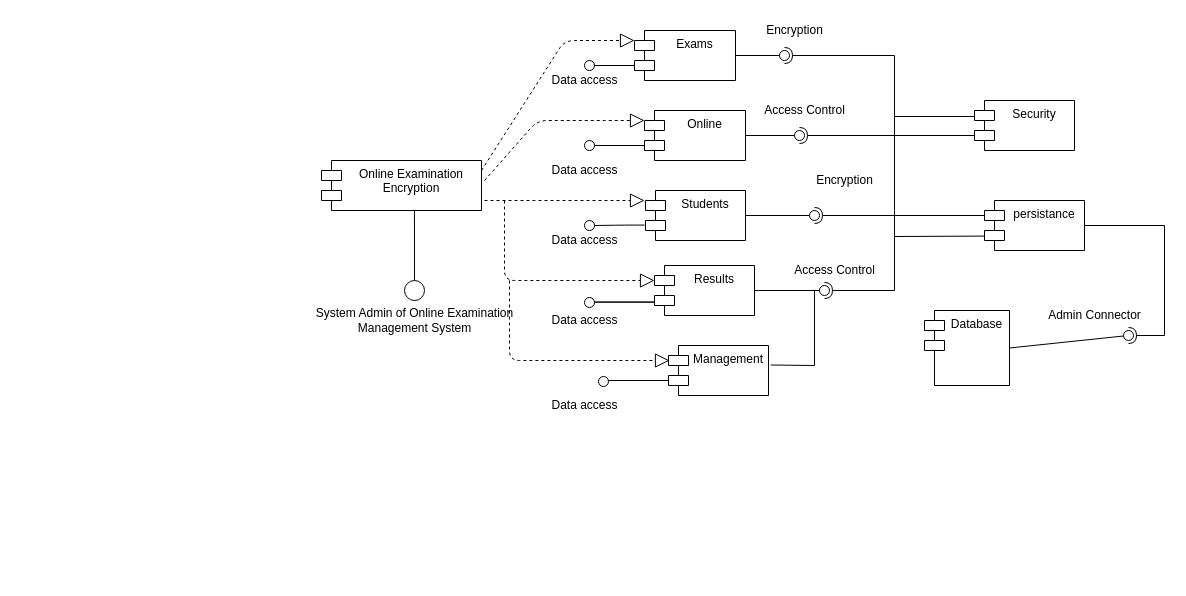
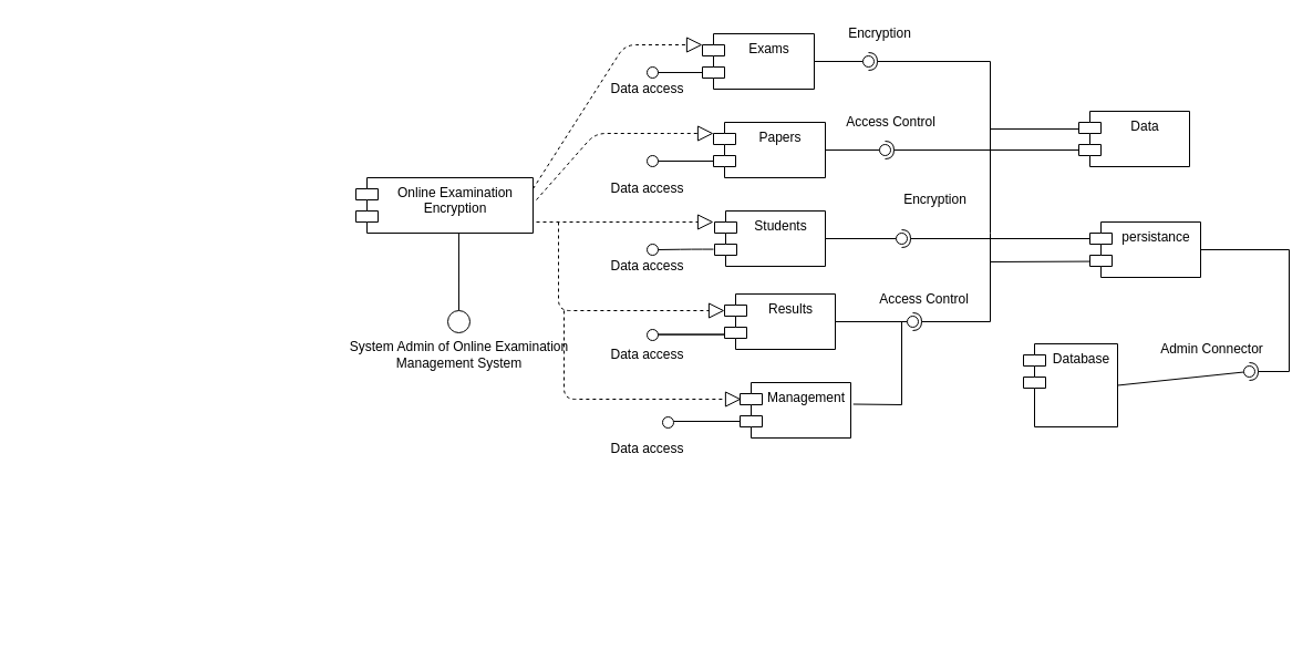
  <mxCell id="0" />
  <mxCell id="1" parent="0" />
  <mxCell id="2" style="edgeStyle=elbowEdgeStyle;rounded=0;html=1;dashed=1;labelBackgroundColor=none;startFill=0;endArrow=open;endFill=0;endSize=10;fontFamily=Verdana;fontSize=10;elbow=vertical;" parent="1" edge="1"><mxGeometry relative="1" as="geometry"><mxPoint x="539.5" y="513.667" as="targetPoint" /></mxGeometry></mxCell>
  <mxCell id="3" style="edgeStyle=none;rounded=0;html=1;dashed=1;labelBackgroundColor=none;startFill=0;endArrow=open;endFill=0;endSize=10;fontFamily=Verdana;fontSize=10;entryX=-0.003;entryY=0.411;entryPerimeter=0;" parent="1" edge="1"><mxGeometry relative="1" as="geometry"><mxPoint x="293.164" y="573.27" as="targetPoint" /></mxGeometry></mxCell>
  <mxCell id="4" style="edgeStyle=none;rounded=0;html=1;dashed=1;labelBackgroundColor=none;startFill=0;endArrow=open;endFill=0;endSize=10;fontFamily=Verdana;fontSize=10;entryX=1.013;entryY=0.444;entryPerimeter=0;" parent="1" edge="1"><mxGeometry relative="1" as="geometry"><mxPoint x="158.688" y="514.5" as="sourcePoint" /></mxGeometry></mxCell>
  <mxCell id="5" style="rounded=0;html=1;dashed=1;labelBackgroundColor=none;startFill=0;endArrow=open;endFill=0;endSize=10;fontFamily=Verdana;fontSize=10;entryX=0.592;entryY=0.2;entryPerimeter=0;edgeStyle=elbowEdgeStyle;" parent="1" edge="1"><mxGeometry relative="1" as="geometry"><mxPoint x="20.667" y="164.5" as="sourcePoint" /></mxGeometry></mxCell>
  <mxCell id="6" style="rounded=0;html=1;entryX=0.452;entryY=0.1;entryPerimeter=0;dashed=1;labelBackgroundColor=none;startFill=0;endArrow=open;endFill=0;endSize=10;fontFamily=Verdana;fontSize=10;" parent="1" edge="1"><mxGeometry relative="1" as="geometry"><mxPoint x="75.829" y="344.5" as="sourcePoint" /></mxGeometry></mxCell>
  <mxCell id="7" style="edgeStyle=none;rounded=0;html=1;entryX=0.69;entryY=0.102;entryPerimeter=0;dashed=1;labelBackgroundColor=none;startFill=0;endArrow=open;endFill=0;endSize=10;fontFamily=Verdana;fontSize=10;" parent="1" edge="1"><mxGeometry relative="1" as="geometry"><mxPoint x="305.275" y="348.5" as="sourcePoint" /></mxGeometry></mxCell>
  <mxCell id="8" style="edgeStyle=none;rounded=0;html=1;dashed=1;labelBackgroundColor=none;startFill=0;endArrow=open;endFill=0;endSize=10;fontFamily=Verdana;fontSize=10;exitX=1.002;exitY=0.668;exitPerimeter=0;" parent="1" edge="1"><mxGeometry relative="1" as="geometry"><mxPoint x="460.06" y="305.34" as="sourcePoint" /></mxGeometry></mxCell>
  <mxCell id="9" style="edgeStyle=orthogonalEdgeStyle;rounded=0;html=1;dashed=1;labelBackgroundColor=none;startFill=0;endArrow=open;endFill=0;endSize=10;fontFamily=Verdana;fontSize=10;" parent="1" edge="1"><mxGeometry relative="1" as="geometry"><Array as="points"><mxPoint x="159.5" y="279.5" /><mxPoint x="159.5" y="384.5" /></Array><mxPoint x="135.5" y="279.667" as="sourcePoint" /></mxGeometry></mxCell>
  <mxCell id="10" value="Online Examination&#10;Encryption&#10; " style="shape=module;align=left;spacingLeft=20;align=center;verticalAlign=top;" vertex="1" parent="1"><mxGeometry x="321" y="160" width="160" height="50" as="geometry" /></mxCell>
  <mxCell id="11" value="" style="endArrow=none;html=1;exitX=0.581;exitY=1;exitDx=0;exitDy=0;exitPerimeter=0;" edge="1" parent="1" source="10"><mxGeometry width="50" height="50" relative="1" as="geometry"><mxPoint x="414" y="240" as="sourcePoint" /><mxPoint x="414" y="280" as="targetPoint" /></mxGeometry></mxCell>
  <mxCell id="12" value="" style="ellipse;whiteSpace=wrap;html=1;aspect=fixed;" vertex="1" parent="1"><mxGeometry x="404" y="280" width="20" height="20" as="geometry" /></mxCell>
  <mxCell id="13" value="" style="endArrow=block;dashed=1;endFill=0;endSize=12;html=1;" edge="1" parent="1"><mxGeometry width="160" relative="1" as="geometry"><mxPoint x="481" y="170" as="sourcePoint" /><mxPoint x="634" y="40" as="targetPoint" /><Array as="points"><mxPoint x="564" y="40" /></Array></mxGeometry></mxCell>
  <mxCell id="14" value="Exams" style="shape=module;align=left;spacingLeft=20;align=center;verticalAlign=top;" vertex="1" parent="1"><mxGeometry x="634" y="30" width="101" height="50" as="geometry" /></mxCell>
  <mxCell id="15" value="" style="ellipse;whiteSpace=wrap;html=1;aspect=fixed;" vertex="1" parent="1"><mxGeometry x="584" y="60" width="10" height="10" as="geometry" /></mxCell>
  <mxCell id="16" value="" style="endArrow=none;html=1;entryX=0;entryY=0;entryDx=0;entryDy=35;entryPerimeter=0;exitX=1;exitY=0.5;exitDx=0;exitDy=0;" edge="1" parent="1" source="15" target="14"><mxGeometry width="50" height="50" relative="1" as="geometry"><mxPoint x="568.58" y="70" as="sourcePoint" /><mxPoint x="568.58" y="130" as="targetPoint" /><Array as="points" /></mxGeometry></mxCell>
  <mxCell id="17" value="Data access" style="text;html=1;align=center;verticalAlign=middle;resizable=0;points=[];autosize=1;" vertex="1" parent="1"><mxGeometry x="544" y="70" width="80" height="20" as="geometry" /></mxCell>
  <mxCell id="18" value="" style="endArrow=block;dashed=1;endFill=0;endSize=12;html=1;" edge="1" parent="1"><mxGeometry width="160" relative="1" as="geometry"><mxPoint x="484" y="180" as="sourcePoint" /><mxPoint x="644" y="120" as="targetPoint" /><Array as="points"><mxPoint x="537" y="120" /><mxPoint x="594" y="120" /></Array></mxGeometry></mxCell>
- <mxCell id="19" value="Online" style="shape=module;align=left;spacingLeft=20;align=center;verticalAlign=top;" vertex="1" parent="1"><mxGeometry x="644" y="110" width="101" height="50" as="geometry" /></mxCell>
+ <mxCell id="19" value="Papers" style="shape=module;align=left;spacingLeft=20;align=center;verticalAlign=top;" vertex="1" parent="1"><mxGeometry x="644" y="110" width="101" height="50" as="geometry" /></mxCell>
  <mxCell id="20" value="" style="ellipse;whiteSpace=wrap;html=1;aspect=fixed;" vertex="1" parent="1"><mxGeometry x="584" y="140" width="10" height="10" as="geometry" /></mxCell>
  <mxCell id="21" value="" style="endArrow=none;html=1;entryX=0;entryY=0;entryDx=0;entryDy=35;entryPerimeter=0;exitX=1;exitY=0.5;exitDx=0;exitDy=0;" edge="1" parent="1"><mxGeometry width="50" height="50" relative="1" as="geometry"><mxPoint x="594" y="65" as="sourcePoint" /><mxPoint x="634" y="65" as="targetPoint" /><Array as="points"><mxPoint x="614" y="65" /></Array></mxGeometry></mxCell>
  <mxCell id="22" value="" style="endArrow=none;html=1;entryX=0;entryY=0;entryDx=0;entryDy=35;entryPerimeter=0;exitX=1;exitY=0.5;exitDx=0;exitDy=0;" edge="1" parent="1" source="20" target="19"><mxGeometry width="50" height="50" relative="1" as="geometry"><mxPoint x="594" y="150" as="sourcePoint" /><mxPoint x="624" y="120" as="targetPoint" /></mxGeometry></mxCell>
  <mxCell id="23" value="Data access" style="text;html=1;align=center;verticalAlign=middle;resizable=0;points=[];autosize=1;" vertex="1" parent="1"><mxGeometry x="544" y="160" width="80" height="20" as="geometry" /></mxCell>
  <mxCell id="24" value="" style="endArrow=block;dashed=1;endFill=0;endSize=12;html=1;" edge="1" parent="1"><mxGeometry width="160" relative="1" as="geometry"><mxPoint x="484" y="200" as="sourcePoint" /><mxPoint x="644" y="200" as="targetPoint" /><Array as="points"><mxPoint x="544" y="200" /></Array></mxGeometry></mxCell>
  <mxCell id="25" value="Students" style="shape=module;align=left;spacingLeft=20;align=center;verticalAlign=top;" vertex="1" parent="1"><mxGeometry x="645" y="190" width="100" height="50" as="geometry" /></mxCell>
  <mxCell id="26" value="" style="ellipse;whiteSpace=wrap;html=1;aspect=fixed;" vertex="1" parent="1"><mxGeometry x="584" y="220" width="10" height="10" as="geometry" /></mxCell>
  <mxCell id="27" value="" style="endArrow=none;html=1;exitX=1;exitY=0.5;exitDx=0;exitDy=0;" edge="1" parent="1" source="26"><mxGeometry width="50" height="50" relative="1" as="geometry"><mxPoint x="604" y="224.58" as="sourcePoint" /><mxPoint x="644" y="224.58" as="targetPoint" /><Array as="points"><mxPoint x="624" y="224.58" /><mxPoint x="644" y="224.58" /></Array></mxGeometry></mxCell>
  <mxCell id="28" value="Data access" style="text;html=1;align=center;verticalAlign=middle;resizable=0;points=[];autosize=1;" vertex="1" parent="1"><mxGeometry x="544" y="230" width="80" height="20" as="geometry" /></mxCell>
  <mxCell id="29" value="" style="endArrow=block;dashed=1;endFill=0;endSize=12;html=1;" edge="1" parent="1"><mxGeometry width="160" relative="1" as="geometry"><mxPoint x="504" y="200" as="sourcePoint" /><mxPoint x="654" y="280" as="targetPoint" /><Array as="points"><mxPoint x="504" y="280" /></Array></mxGeometry></mxCell>
  <mxCell id="30" value="Results" style="shape=module;align=left;spacingLeft=20;align=center;verticalAlign=top;" vertex="1" parent="1"><mxGeometry x="654" y="265" width="100" height="50" as="geometry" /></mxCell>
  <mxCell id="31" value="" style="ellipse;whiteSpace=wrap;html=1;aspect=fixed;" vertex="1" parent="1"><mxGeometry x="584" y="297" width="10" height="10" as="geometry" /></mxCell>
  <mxCell id="32" value="" style="endArrow=none;html=1;" edge="1" parent="1"><mxGeometry width="50" height="50" relative="1" as="geometry"><mxPoint x="594" y="301.58" as="sourcePoint" /><mxPoint x="654" y="301.58" as="targetPoint" /></mxGeometry></mxCell>
  <mxCell id="33" value="Data access" style="text;html=1;align=center;verticalAlign=middle;resizable=0;points=[];autosize=1;" vertex="1" parent="1"><mxGeometry x="544" y="310" width="80" height="20" as="geometry" /></mxCell>
  <mxCell id="34" value="" style="endArrow=block;dashed=1;endFill=0;endSize=12;html=1;" edge="1" parent="1"><mxGeometry width="160" relative="1" as="geometry"><mxPoint x="509" y="280" as="sourcePoint" /><mxPoint x="669" y="360" as="targetPoint" /><Array as="points"><mxPoint x="509" y="360" /></Array></mxGeometry></mxCell>
  <mxCell id="35" value="Management" style="shape=module;align=left;spacingLeft=20;align=center;verticalAlign=top;" vertex="1" parent="1"><mxGeometry x="668" y="345" width="100" height="50" as="geometry" /></mxCell>
  <mxCell id="36" value="" style="endArrow=none;html=1;" edge="1" parent="1"><mxGeometry width="50" height="50" relative="1" as="geometry"><mxPoint x="594" y="301.58" as="sourcePoint" /><mxPoint x="654" y="301.58" as="targetPoint" /></mxGeometry></mxCell>
  <mxCell id="37" value="" style="endArrow=none;html=1;" edge="1" parent="1"><mxGeometry width="50" height="50" relative="1" as="geometry"><mxPoint x="608" y="380" as="sourcePoint" /><mxPoint x="668" y="380" as="targetPoint" /></mxGeometry></mxCell>
  <mxCell id="38" value="" style="ellipse;whiteSpace=wrap;html=1;aspect=fixed;" vertex="1" parent="1"><mxGeometry x="598" y="376" width="10" height="10" as="geometry" /></mxCell>
  <mxCell id="39" value="Data access" style="text;html=1;align=center;verticalAlign=middle;resizable=0;points=[];autosize=1;" vertex="1" parent="1"><mxGeometry x="544" y="395" width="80" height="20" as="geometry" /></mxCell>
  <mxCell id="40" value="&lt;div&gt;System Admin of Online Examination &lt;br&gt;&lt;/div&gt;&lt;div&gt;Management System&lt;br&gt;&lt;/div&gt;" style="text;html=1;align=center;verticalAlign=middle;resizable=0;points=[];autosize=1;" vertex="1" parent="1"><mxGeometry x="309" y="305" width="210" height="30" as="geometry" /></mxCell>
  <mxCell id="41" value="" style="rounded=0;orthogonalLoop=1;jettySize=auto;html=1;endArrow=none;endFill=0;" edge="1" target="43" parent="1" source="14"><mxGeometry relative="1" as="geometry"><mxPoint x="764" y="55" as="sourcePoint" /></mxGeometry></mxCell>
  <mxCell id="42" value="" style="rounded=0;orthogonalLoop=1;jettySize=auto;html=1;endArrow=halfCircle;endFill=0;entryX=0.5;entryY=0.5;entryDx=0;entryDy=0;endSize=6;strokeWidth=1;" edge="1" target="43" parent="1"><mxGeometry relative="1" as="geometry"><mxPoint x="894" y="210" as="sourcePoint" /><Array as="points"><mxPoint x="894" y="55" /></Array></mxGeometry></mxCell>
  <mxCell id="43" value="" style="ellipse;whiteSpace=wrap;html=1;fontFamily=Helvetica;fontSize=12;fontColor=#000000;align=center;strokeColor=#000000;fillColor=#ffffff;points=[];aspect=fixed;resizable=0;" vertex="1" parent="1"><mxGeometry x="779" y="50" width="10" height="10" as="geometry" /></mxCell>
  <mxCell id="44" value="" style="rounded=0;orthogonalLoop=1;jettySize=auto;html=1;endArrow=none;endFill=0;" edge="1" target="46" parent="1" source="19"><mxGeometry relative="1" as="geometry"><mxPoint x="779" y="125" as="sourcePoint" /></mxGeometry></mxCell>
  <mxCell id="45" value="" style="rounded=0;orthogonalLoop=1;jettySize=auto;html=1;endArrow=halfCircle;endFill=0;entryX=0.5;entryY=0.5;entryDx=0;entryDy=0;endSize=6;strokeWidth=1;" edge="1" target="46" parent="1"><mxGeometry relative="1" as="geometry"><mxPoint x="974" y="135" as="sourcePoint" /></mxGeometry></mxCell>
  <mxCell id="46" value="" style="ellipse;whiteSpace=wrap;html=1;fontFamily=Helvetica;fontSize=12;fontColor=#000000;align=center;strokeColor=#000000;fillColor=#ffffff;points=[];aspect=fixed;resizable=0;" vertex="1" parent="1"><mxGeometry x="794" y="130" width="10" height="10" as="geometry" /></mxCell>
  <mxCell id="47" value="Encryption" style="text;html=1;align=center;verticalAlign=middle;resizable=0;points=[];autosize=1;" vertex="1" parent="1"><mxGeometry x="759" y="20" width="70" height="20" as="geometry" /></mxCell>
  <mxCell id="48" value="Access Control" style="text;html=1;align=center;verticalAlign=middle;resizable=0;points=[];autosize=1;" vertex="1" parent="1"><mxGeometry x="754" y="100" width="100" height="20" as="geometry" /></mxCell>
  <mxCell id="49" value="" style="rounded=0;orthogonalLoop=1;jettySize=auto;html=1;endArrow=none;endFill=0;exitX=1;exitY=0.5;exitDx=0;exitDy=0;" edge="1" target="51" parent="1" source="25"><mxGeometry relative="1" as="geometry"><mxPoint x="794" y="215" as="sourcePoint" /></mxGeometry></mxCell>
  <mxCell id="50" value="" style="rounded=0;orthogonalLoop=1;jettySize=auto;html=1;endArrow=halfCircle;endFill=0;entryX=0.5;entryY=0.5;entryDx=0;entryDy=0;endSize=6;strokeWidth=1;exitX=0;exitY=0;exitDx=0;exitDy=15;exitPerimeter=0;" edge="1" target="51" parent="1" source="60"><mxGeometry relative="1" as="geometry"><mxPoint x="974" y="215" as="sourcePoint" /></mxGeometry></mxCell>
  <mxCell id="51" value="" style="ellipse;whiteSpace=wrap;html=1;fontFamily=Helvetica;fontSize=12;fontColor=#000000;align=center;strokeColor=#000000;fillColor=#ffffff;points=[];aspect=fixed;resizable=0;" vertex="1" parent="1"><mxGeometry x="809" y="210" width="10" height="10" as="geometry" /></mxCell>
  <mxCell id="52" value="" style="rounded=0;orthogonalLoop=1;jettySize=auto;html=1;endArrow=none;endFill=0;" edge="1" target="54" parent="1" source="30"><mxGeometry relative="1" as="geometry"><mxPoint x="804" y="290" as="sourcePoint" /></mxGeometry></mxCell>
  <mxCell id="53" value="" style="rounded=0;orthogonalLoop=1;jettySize=auto;html=1;endArrow=halfCircle;endFill=0;entryX=0.5;entryY=0.5;entryDx=0;entryDy=0;endSize=6;strokeWidth=1;" edge="1" target="54" parent="1"><mxGeometry relative="1" as="geometry"><mxPoint x="894" y="210" as="sourcePoint" /><Array as="points"><mxPoint x="894" y="290" /></Array></mxGeometry></mxCell>
  <mxCell id="54" value="" style="ellipse;whiteSpace=wrap;html=1;fontFamily=Helvetica;fontSize=12;fontColor=#000000;align=center;strokeColor=#000000;fillColor=#ffffff;points=[];aspect=fixed;resizable=0;" vertex="1" parent="1"><mxGeometry x="819" y="285" width="10" height="10" as="geometry" /></mxCell>
  <mxCell id="55" value="" style="rounded=0;orthogonalLoop=1;jettySize=auto;html=1;endArrow=none;endFill=0;exitX=1.022;exitY=0.39;exitDx=0;exitDy=0;exitPerimeter=0;" edge="1" parent="1" source="35"><mxGeometry relative="1" as="geometry"><mxPoint x="809" y="365" as="sourcePoint" /><mxPoint x="814" y="290" as="targetPoint" /><Array as="points"><mxPoint x="814" y="365" /></Array></mxGeometry></mxCell>
  <mxCell id="56" value="Encryption " style="text;html=1;align=center;verticalAlign=middle;resizable=0;points=[];autosize=1;" vertex="1" parent="1"><mxGeometry x="809" y="170" width="70" height="20" as="geometry" /></mxCell>
  <mxCell id="57" value="Access Control" style="text;html=1;align=center;verticalAlign=middle;resizable=0;points=[];autosize=1;" vertex="1" parent="1"><mxGeometry x="784" y="260" width="100" height="20" as="geometry" /></mxCell>
  <mxCell id="58" value="" style="endArrow=none;html=1;" edge="1" parent="1"><mxGeometry width="50" height="50" relative="1" as="geometry"><mxPoint x="894" y="116" as="sourcePoint" /><mxPoint x="974" y="116" as="targetPoint" /></mxGeometry></mxCell>
- <mxCell id="59" value="Security" style="shape=module;align=left;spacingLeft=20;align=center;verticalAlign=top;" vertex="1" parent="1"><mxGeometry x="974" y="100" width="100" height="50" as="geometry" /></mxCell>
+ <mxCell id="59" value="Data" style="shape=module;align=left;spacingLeft=20;align=center;verticalAlign=top;" vertex="1" parent="1"><mxGeometry x="974" y="100" width="100" height="50" as="geometry" /></mxCell>
  <mxCell id="60" value="persistance" style="shape=module;align=left;spacingLeft=20;align=center;verticalAlign=top;" vertex="1" parent="1"><mxGeometry x="984" y="200" width="100" height="50" as="geometry" /></mxCell>
  <mxCell id="61" value="" style="endArrow=none;html=1;" edge="1" parent="1"><mxGeometry width="50" height="50" relative="1" as="geometry"><mxPoint x="894" y="236" as="sourcePoint" /><mxPoint x="984" y="235.58" as="targetPoint" /></mxGeometry></mxCell>
  <mxCell id="62" value="Database" style="shape=module;align=left;spacingLeft=20;align=center;verticalAlign=top;" vertex="1" parent="1"><mxGeometry x="924" y="310" width="85" height="75" as="geometry" /></mxCell>
  <mxCell id="63" value="" style="rounded=0;orthogonalLoop=1;jettySize=auto;html=1;endArrow=none;endFill=0;exitX=1;exitY=0.5;exitDx=0;exitDy=0;" edge="1" target="65" parent="1" source="62"><mxGeometry relative="1" as="geometry"><mxPoint x="1108" y="335" as="sourcePoint" /></mxGeometry></mxCell>
  <mxCell id="64" value="" style="rounded=0;orthogonalLoop=1;jettySize=auto;html=1;endArrow=halfCircle;endFill=0;entryX=0.5;entryY=0.5;entryDx=0;entryDy=0;endSize=6;strokeWidth=1;exitX=1;exitY=0.5;exitDx=0;exitDy=0;" edge="1" target="65" parent="1" source="60"><mxGeometry relative="1" as="geometry"><mxPoint x="1164" y="220" as="sourcePoint" /><Array as="points"><mxPoint x="1164" y="225" /><mxPoint x="1164" y="335" /></Array></mxGeometry></mxCell>
  <mxCell id="65" value="" style="ellipse;whiteSpace=wrap;html=1;fontFamily=Helvetica;fontSize=12;fontColor=#000000;align=center;strokeColor=#000000;fillColor=#ffffff;points=[];aspect=fixed;resizable=0;" vertex="1" parent="1"><mxGeometry x="1123" y="330" width="10" height="10" as="geometry" /></mxCell>
  <mxCell id="66" value="Admin Connector" style="text;html=1;align=center;verticalAlign=middle;resizable=0;points=[];autosize=1;" vertex="1" parent="1"><mxGeometry x="1034" y="305" width="120" height="20" as="geometry" /></mxCell>
